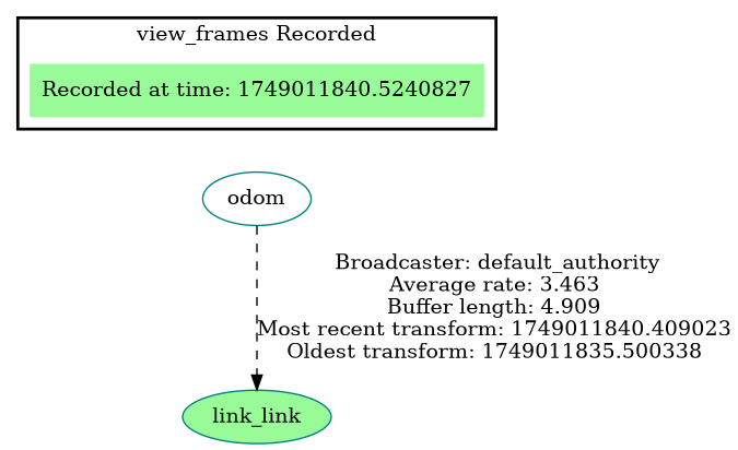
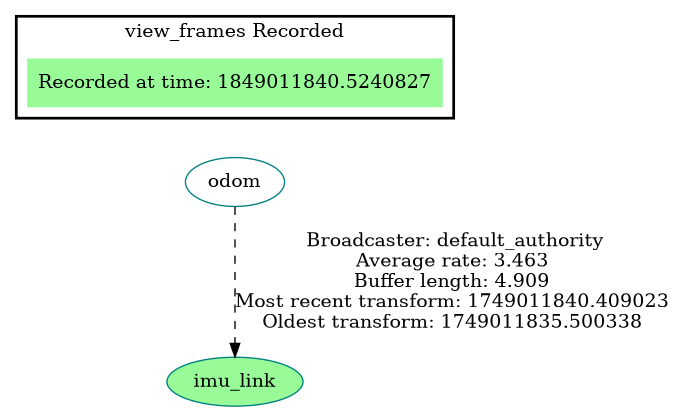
  digraph {
    node [color=teal fillcolor=palegreen style=filled]
-   "Recorded at time: 1749011840.5240827" [color=red shape=plaintext]
+   "Recorded at time: 1749011840.5240827" [color=red shape=plaintext label="Recorded at time: 1849011840.5240827"]
    odom [fillcolor=white]
-   imu_link [label=link_link]
+   imu_link
    subgraph cluster_1 {
      color=black
      label="view_frames Recorded"
      style=bold
      "Recorded at time: 1749011840.5240827"
    }
    "Recorded at time: 1749011840.5240827" -> odom [style=invis]
    odom -> imu_link [label=" Broadcaster: default_authority\nAverage rate: 3.463\nBuffer length: 4.909\nMost recent transform: 1749011840.409023\nOldest transform: 1749011835.500338\n" style=dashed]
  }
